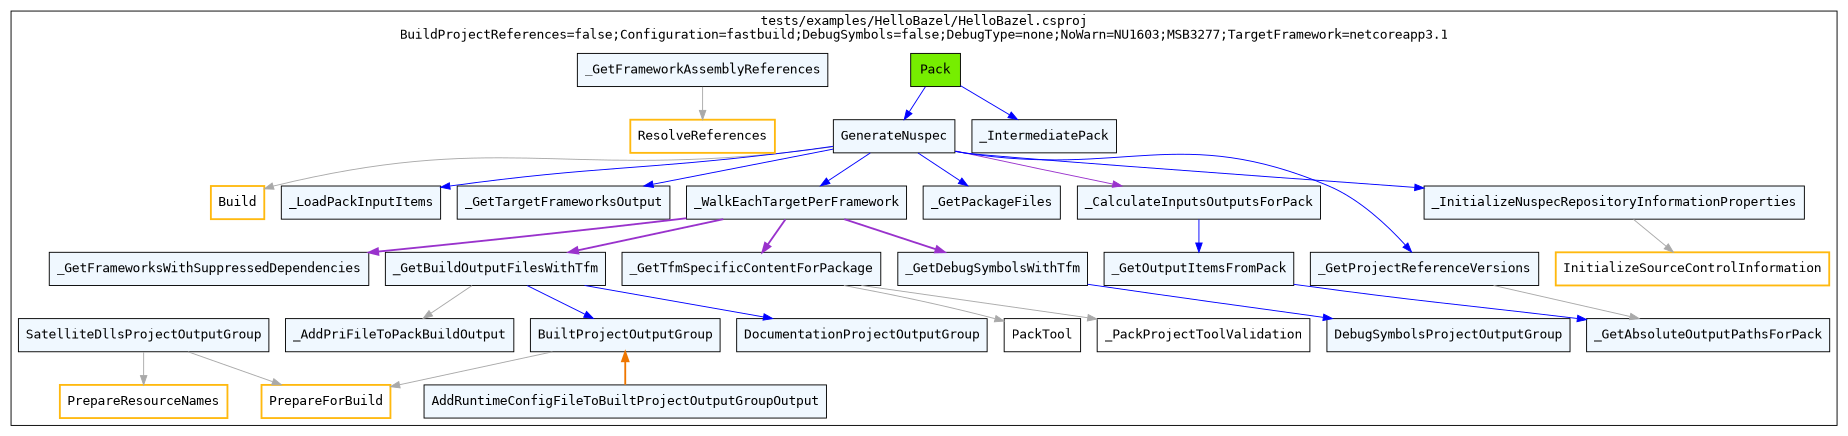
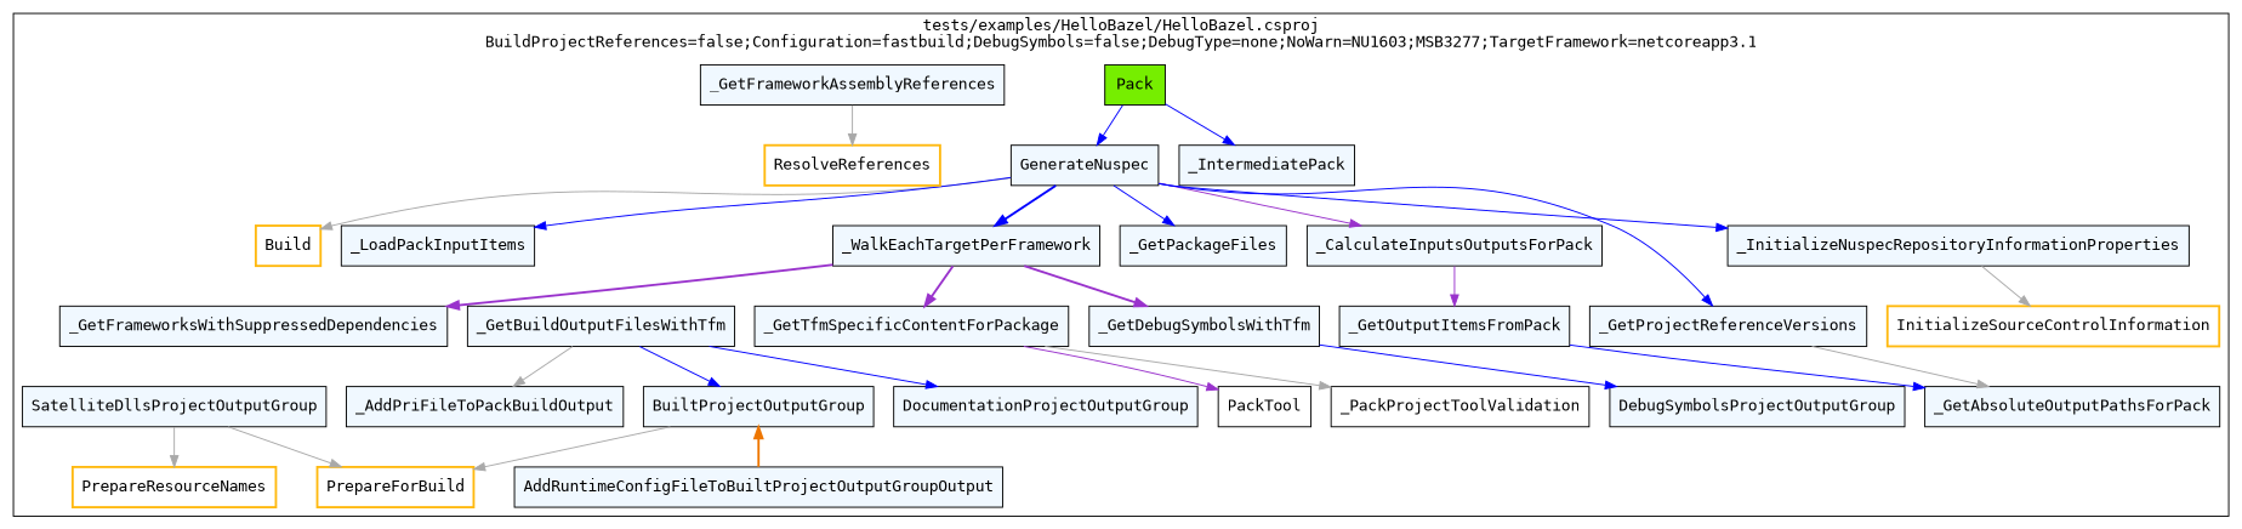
  digraph {
    fontname="DejaVu Sans Mono"
    node [fillcolor=aliceblue fontname="DejaVu Sans Mono" shape=box style=filled]
    edge [color=blue fontname="DejaVu Sans Mono"]
    n1 [label=<_IntermediatePack>]
    n2 [fillcolor=chartreuse2 label=<Pack>]
    n3 [label=<GenerateNuspec>]
    n4 [color=darkgoldenrod1 fillcolor=white label=<Build> penwidth=2.0]
    n5 [label=<_LoadPackInputItems>]
-   n6 [label=<_GetTargetFrameworksOutput>]
    n7 [label=<_WalkEachTargetPerFramework>]
    n8 [label=<_GetPackageFiles>]
    n9 [label=<_CalculateInputsOutputsForPack>]
    n10 [label=<_GetProjectReferenceVersions>]
    n11 [label=<_InitializeNuspecRepositoryInformationProperties>]
    n12 [label=<_GetBuildOutputFilesWithTfm>]
    n13 [label=<_GetTfmSpecificContentForPackage>]
    n14 [label=<_GetDebugSymbolsWithTfm>]
    n15 [label=<_GetFrameworkAssemblyReferences>]
    n16 [label=<_GetFrameworksWithSuppressedDependencies>]
    n17 [label=<_GetOutputItemsFromPack>]
    n18 [label=<_GetAbsoluteOutputPathsForPack>]
    n19 [color=darkgoldenrod1 fillcolor=white label=<InitializeSourceControlInformation> penwidth=2.0]
    n20 [label=<BuiltProjectOutputGroup>]
    n21 [label=<DocumentationProjectOutputGroup>]
    n22 [label=<SatelliteDllsProjectOutputGroup>]
    n23 [label=<_AddPriFileToPackBuildOutput>]
    n24 [fillcolor=white label=<PackTool>]
    n25 [fillcolor=white label=<_PackProjectToolValidation>]
    n26 [label=<DebugSymbolsProjectOutputGroup>]
    n27 [color=darkgoldenrod1 fillcolor=white label=<ResolveReferences> penwidth=2.0]
    n28 [color=darkgoldenrod1 fillcolor=white label=<PrepareForBuild> penwidth=2.0]
    n29 [label=<AddRuntimeConfigFileToBuiltProjectOutputGroupOutput>]
    n30 [color=darkgoldenrod1 fillcolor=white label=<PrepareResourceNames> penwidth=2.0]
    subgraph cluster_1 {
      label=<tests/examples/HelloBazel/HelloBazel.csproj<br/>BuildProjectReferences=false;Configuration=fastbuild;DebugSymbols=false;DebugType=none;NoWarn=NU1603;MSB3277;TargetFramework=netcoreapp3.1>
      n1
      n2
      n3
      n4
      n5
-     n6
      n7
      n8
      n9
      n10
      n11
      n12
      n13
      n14
      n15
      n16
      n17
      n18
      n19
      n20
      n21
      n22
      n23
      n24
      n25
      n26
      n27
      n28
      n29
      n30
    }
    n2 -> n1
    n2 -> n3
    n3 -> n4 [color=darkgray]
    n3 -> n5
-   n3 -> n6
-   n3 -> n7
+   n3 -> n7 [style=bold]
    n3 -> n8
    n3 -> n9 [color=darkorchid]
    n3 -> n10
    n3 -> n11
-   n7 -> n12 [color=darkorchid style=bold]
    n7 -> n13 [color=darkorchid style=bold]
    n7 -> n14 [color=darkorchid style=bold]
    n7 -> n16 [color=darkorchid style=bold]
-   n9 -> n17
+   n9 -> n17 [color=darkorchid]
    n10 -> n18 [color=darkgray]
    n11 -> n19 [color=darkgray]
    n12 -> n20
    n12 -> n21
    n12 -> n23 [color=darkgray]
-   n13 -> n24 [color=darkgray]
+   n13 -> n24 [color=darkorchid]
    n13 -> n25 [color=darkgray]
    n14 -> n26
    n15 -> n27 [color=darkgray]
    n17 -> n18
    n20 -> n28 [color=darkgray]
    n20 -> n29 [color=darkorange2 dir=back style=bold]
    n22 -> n28 [color=darkgray]
    n22 -> n30 [color=darkgray]
  }
